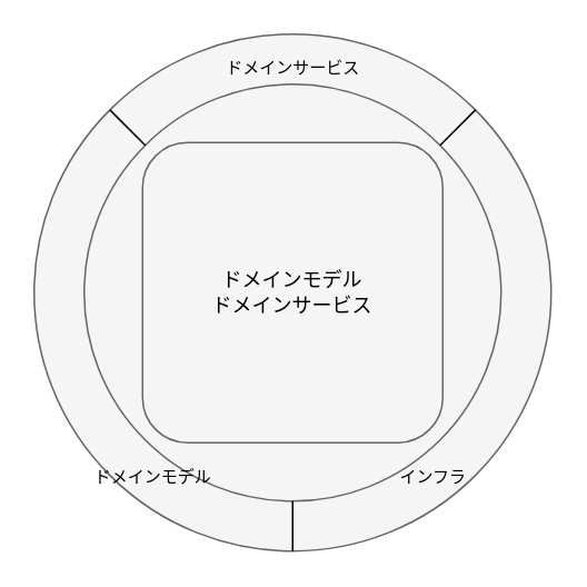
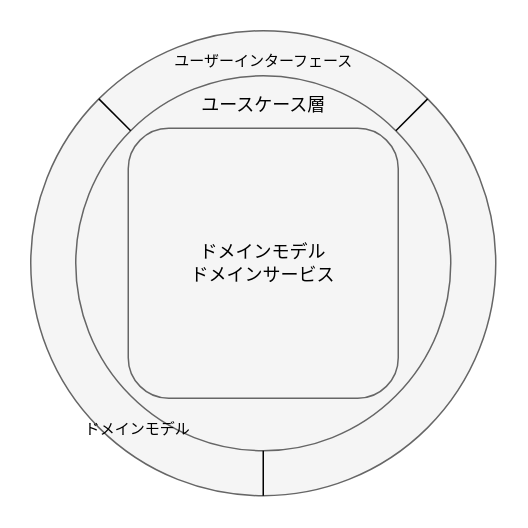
  <mxCell id="0" />
  <mxCell id="1" parent="0" />
  <mxCell id="2" value="" style="ellipse;whiteSpace=wrap;html=1;aspect=fixed;fillColor=#f5f5f5;fontColor=#333333;strokeColor=#666666;" vertex="1" parent="1"><mxGeometry x="20" y="20" width="310" height="310" as="geometry" /></mxCell>
  <mxCell id="3" value="" style="ellipse;whiteSpace=wrap;html=1;aspect=fixed;fillColor=#f5f5f5;fontColor=#333333;strokeColor=#666666;" vertex="1" parent="1"><mxGeometry x="50" y="50" width="250" height="250" as="geometry" /></mxCell>
  <mxCell id="4" value="&lt;font color=&quot;#000000&quot;&gt;ドメインモデル&lt;br&gt;ドメインサービス&lt;/font&gt;" style="whiteSpace=wrap;html=1;aspect=fixed;fillColor=#f5f5f5;fontColor=#333333;strokeColor=#666666;rounded=1;" vertex="1" parent="1"><mxGeometry x="85" y="85" width="180" height="180" as="geometry" /></mxCell>
- <mxCell id="6" value="&lt;font style=&quot;font-size: 10px;&quot; color=&quot;#000000&quot;&gt;ドメインサービス&lt;/font&gt;" style="text;html=1;strokeColor=none;fillColor=none;align=center;verticalAlign=middle;whiteSpace=wrap;rounded=0;" vertex="1" parent="1"><mxGeometry x="93.75" y="25" width="162.5" height="30" as="geometry" /></mxCell>
+ <mxCell id="5" value="&lt;font color=&quot;#000000&quot;&gt;ユースケース層&lt;/font&gt;" style="text;html=1;strokeColor=none;fillColor=none;align=center;verticalAlign=middle;whiteSpace=wrap;rounded=0;" vertex="1" parent="1"><mxGeometry x="117.5" y="55" width="115" height="30" as="geometry" /></mxCell>
+ <mxCell id="6" value="&lt;font style=&quot;font-size: 10px;&quot; color=&quot;#000000&quot;&gt;ユーザーインターフェース&lt;/font&gt;" style="text;html=1;strokeColor=none;fillColor=none;align=center;verticalAlign=middle;whiteSpace=wrap;rounded=0;" vertex="1" parent="1"><mxGeometry x="93.75" y="25" width="162.5" height="30" as="geometry" /></mxCell>
  <mxCell id="7" value="&lt;font color=&quot;#000000&quot;&gt;&lt;span style=&quot;font-size: 10px;&quot;&gt;ドメインモデル&lt;/span&gt;&lt;/font&gt;" style="text;html=1;strokeColor=none;fillColor=none;align=center;verticalAlign=middle;whiteSpace=wrap;rounded=0;" vertex="1" parent="1"><mxGeometry x="50" y="270" width="82.5" height="30" as="geometry" /></mxCell>
- <mxCell id="8" value="&lt;font color=&quot;#000000&quot;&gt;&lt;span style=&quot;font-size: 10px;&quot;&gt;インフラ&lt;/span&gt;&lt;/font&gt;" style="text;html=1;strokeColor=none;fillColor=none;align=center;verticalAlign=middle;whiteSpace=wrap;rounded=0;" vertex="1" parent="1"><mxGeometry x="217.5" y="270" width="82.5" height="30" as="geometry" /></mxCell>
  <mxCell id="9" value="" style="endArrow=none;html=1;fontSize=10;fontColor=#000000;entryX=0.5;entryY=1;entryDx=0;entryDy=0;exitX=0.5;exitY=1;exitDx=0;exitDy=0;strokeColor=#000000;" edge="1" parent="1" source="2" target="3"><mxGeometry width="50" height="50" relative="1" as="geometry"><mxPoint x="260" y="300" as="sourcePoint" /><mxPoint x="310" y="250" as="targetPoint" /></mxGeometry></mxCell>
  <mxCell id="10" value="" style="endArrow=none;html=1;fontSize=10;fontColor=#000000;entryX=0;entryY=0;entryDx=0;entryDy=0;exitX=0;exitY=0;exitDx=0;exitDy=0;strokeColor=#000000;" edge="1" parent="1" source="3" target="2"><mxGeometry width="50" height="50" relative="1" as="geometry"><mxPoint x="185" y="340" as="sourcePoint" /><mxPoint x="185" y="310" as="targetPoint" /></mxGeometry></mxCell>
  <mxCell id="11" value="" style="endArrow=none;html=1;fontSize=10;fontColor=#000000;entryX=1;entryY=0;entryDx=0;entryDy=0;exitX=1;exitY=0;exitDx=0;exitDy=0;strokeColor=#000000;" edge="1" parent="1" source="2" target="3"><mxGeometry width="50" height="50" relative="1" as="geometry"><mxPoint x="96.612" y="96.612" as="sourcePoint" /><mxPoint x="75.398" y="75.398" as="targetPoint" /></mxGeometry></mxCell>
